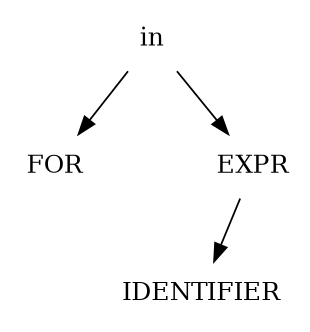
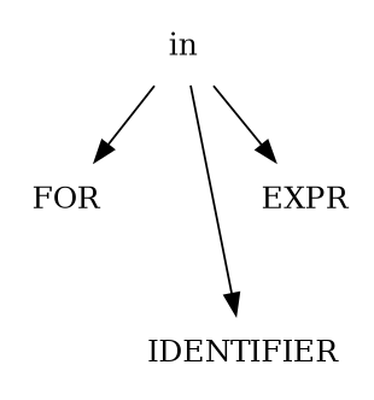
  digraph {
    ordering=out
    node [shape=plaintext]
    in
    FOR
    IDENTIFIER
    EXPR
    in -> FOR
-   EXPR -> IDENTIFIER
+   in -> IDENTIFIER
    in -> EXPR
  }
